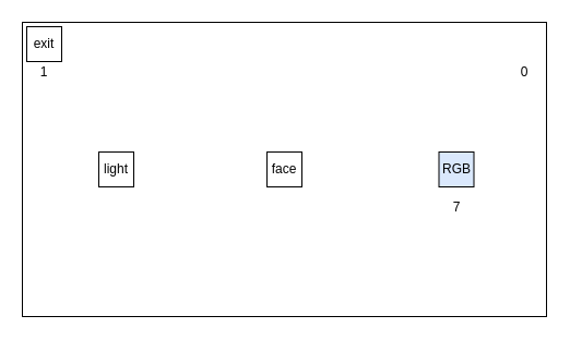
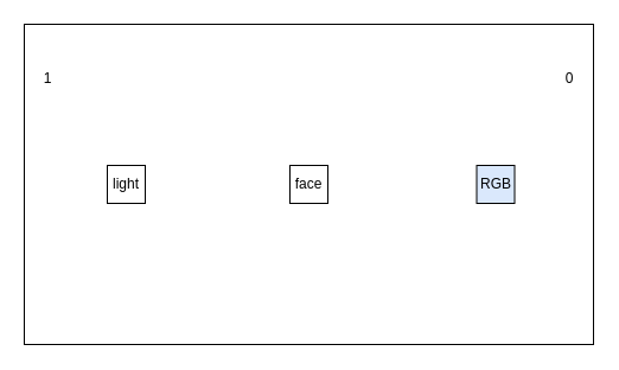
  <mxCell id="0" />
  <mxCell id="1" parent="0" />
  <mxCell id="2" value="" style="rounded=0;whiteSpace=wrap;html=1;" vertex="1" parent="1"><mxGeometry width="480" height="270" as="geometry" x="20" y="20" /></mxCell>
  <mxCell id="3" value="light" style="whiteSpace=wrap;html=1;aspect=fixed;" vertex="1" parent="1"><mxGeometry x="90" y="139" width="32" height="32" as="geometry" /></mxCell>
  <mxCell id="4" value="face" style="whiteSpace=wrap;html=1;aspect=fixed;" vertex="1" parent="1"><mxGeometry x="244" y="139" width="32" height="32" as="geometry" /></mxCell>
  <mxCell id="5" value="RGB" style="whiteSpace=wrap;html=1;aspect=fixed;fillColor=#dae8fc;" vertex="1" parent="1"><mxGeometry x="401.5" y="139" width="32" height="32" as="geometry" /></mxCell>
  <mxCell id="6" value="0" style="text;html=1;strokeColor=none;fillColor=none;align=center;verticalAlign=middle;whiteSpace=wrap;rounded=0;" vertex="1" parent="1"><mxGeometry x="460" y="56" width="40" height="20" as="geometry" /></mxCell>
- <mxCell id="7" value="exit" style="whiteSpace=wrap;html=1;aspect=fixed;" vertex="1" parent="1"><mxGeometry x="24" y="24" width="32" height="32" as="geometry" /></mxCell>
  <mxCell id="8" value="1" style="text;html=1;strokeColor=none;fillColor=none;align=center;verticalAlign=middle;whiteSpace=wrap;rounded=0;" vertex="1" parent="1"><mxGeometry y="56" width="40" height="20" as="geometry" x="20" /></mxCell>
- <mxCell id="9" value="7" style="text;html=1;strokeColor=none;fillColor=none;align=center;verticalAlign=middle;whiteSpace=wrap;rounded=0;" vertex="1" parent="1"><mxGeometry x="397.5" y="180" width="40" height="20" as="geometry" /></mxCell>
